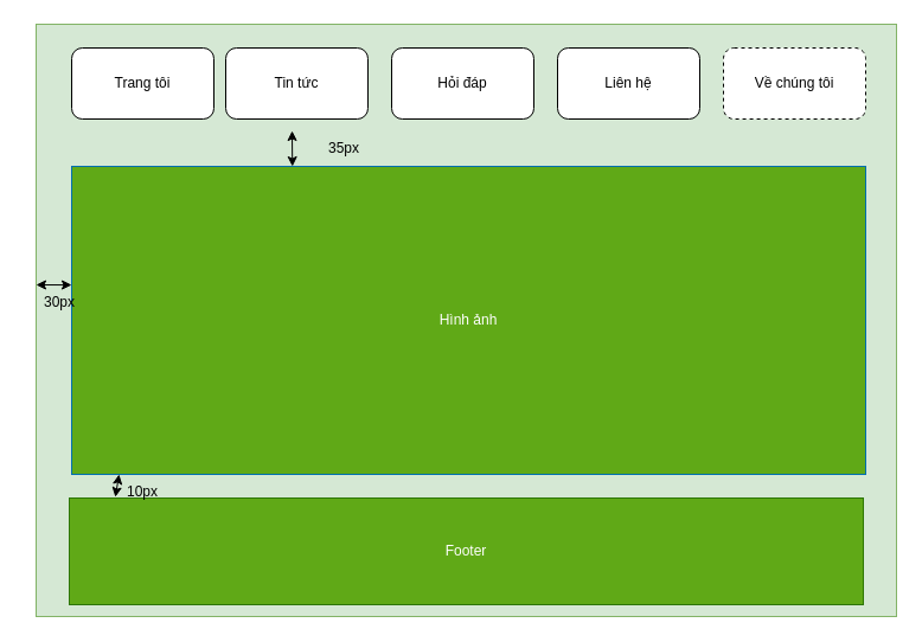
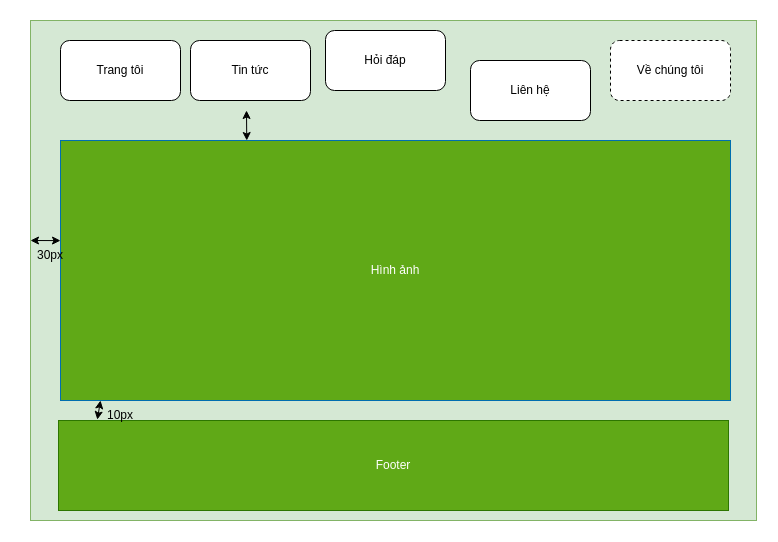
  <mxCell id="0" />
  <mxCell id="1" parent="0" />
  <mxCell id="2" value="" style="rounded=0;whiteSpace=wrap;html=1;fillColor=#d5e8d4;strokeColor=#82b366;" vertex="1" parent="1"><mxGeometry x="30" y="20" width="726" height="500" as="geometry" /></mxCell>
  <mxCell id="3" value="Trang tôi" style="rounded=1;whiteSpace=wrap;html=1;" vertex="1" parent="1"><mxGeometry x="60" y="40" width="120" height="60" as="geometry" /></mxCell>
  <mxCell id="4" value="Tin tức" style="rounded=1;whiteSpace=wrap;html=1;" vertex="1" parent="1"><mxGeometry x="190" y="40" width="120" height="60" as="geometry" /></mxCell>
- <mxCell id="5" value="Hỏi đáp" style="rounded=1;whiteSpace=wrap;html=1;" vertex="1" parent="1"><mxGeometry x="330" y="40" width="120" height="60" as="geometry" /></mxCell>
- <mxCell id="6" value="Liên hệ" style="rounded=1;whiteSpace=wrap;html=1;" vertex="1" parent="1"><mxGeometry x="470" y="40" width="120" height="60" as="geometry" /></mxCell>
+ <mxCell id="5" value="Hỏi đáp" style="rounded=1;whiteSpace=wrap;html=1;" vertex="1" parent="1"><mxGeometry x="325" y="30" width="120" height="60" as="geometry" /></mxCell>
+ <mxCell id="6" value="Liên hệ" style="rounded=1;whiteSpace=wrap;html=1;" vertex="1" parent="1"><mxGeometry x="470" y="60" width="120" height="60" as="geometry" /></mxCell>
  <mxCell id="7" value="Về chúng tôi" style="rounded=1;whiteSpace=wrap;html=1;dashed=1;" vertex="1" parent="1"><mxGeometry x="610" y="40" width="120" height="60" as="geometry" /></mxCell>
  <mxCell id="8" value="Hình ảnh" style="rounded=0;whiteSpace=wrap;html=1;fillColor=#60a917;fontColor=#ffffff;strokeColor=#006EAF;" vertex="1" parent="1"><mxGeometry x="60" y="140" width="670" height="260" as="geometry" /></mxCell>
  <mxCell id="9" value="" style="endArrow=classic;startArrow=classic;html=1;rounded=0;entryX=0;entryY=0.385;entryDx=0;entryDy=0;entryPerimeter=0;" edge="1" parent="1" target="8"><mxGeometry width="50" height="50" relative="1" as="geometry"><mxPoint x="30" y="240" as="sourcePoint" /><mxPoint x="60" y="190" as="targetPoint" /></mxGeometry></mxCell>
  <mxCell id="10" value="30px" style="text;html=1;align=center;verticalAlign=middle;whiteSpace=wrap;rounded=0;" vertex="1" parent="1"><mxGeometry x="20" y="240" width="60" height="30" as="geometry" /></mxCell>
  <mxCell id="11" value="" style="endArrow=classic;startArrow=classic;html=1;rounded=0;exitX=0.278;exitY=0;exitDx=0;exitDy=0;exitPerimeter=0;" edge="1" parent="1" source="8"><mxGeometry width="50" height="50" relative="1" as="geometry"><mxPoint x="200" y="160" as="sourcePoint" /><mxPoint x="246" y="110" as="targetPoint" /></mxGeometry></mxCell>
- <mxCell id="12" value="35px" style="text;html=1;align=center;verticalAlign=middle;whiteSpace=wrap;rounded=0;" vertex="1" parent="1"><mxGeometry x="260" y="110" width="60" height="30" as="geometry" /></mxCell>
  <mxCell id="13" value="Footer" style="rounded=0;whiteSpace=wrap;html=1;fillColor=#60a917;fontColor=#ffffff;strokeColor=#2D7600;" vertex="1" parent="1"><mxGeometry x="58" y="420" width="670" height="90" as="geometry" /></mxCell>
  <mxCell id="14" value="" style="endArrow=classic;startArrow=classic;html=1;rounded=0;exitX=0.058;exitY=-0.01;exitDx=0;exitDy=0;exitPerimeter=0;" edge="1" parent="1" source="13"><mxGeometry width="50" height="50" relative="1" as="geometry"><mxPoint x="50" y="450" as="sourcePoint" /><mxPoint x="100" y="400" as="targetPoint" /></mxGeometry></mxCell>
  <mxCell id="15" value="10px" style="text;html=1;align=center;verticalAlign=middle;whiteSpace=wrap;rounded=0;" vertex="1" parent="1"><mxGeometry x="90" y="400" width="60" height="30" as="geometry" /></mxCell>
